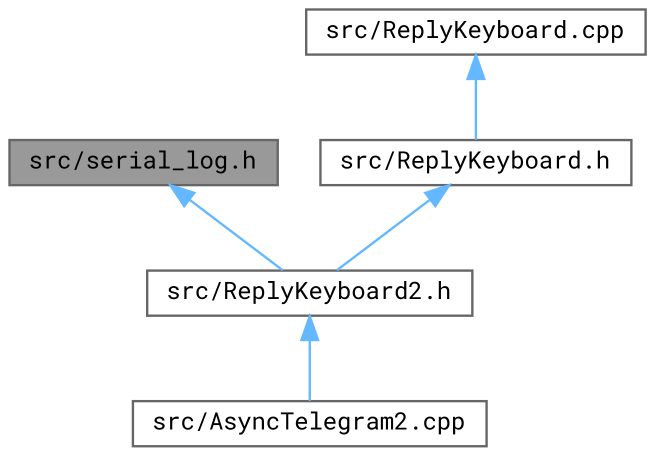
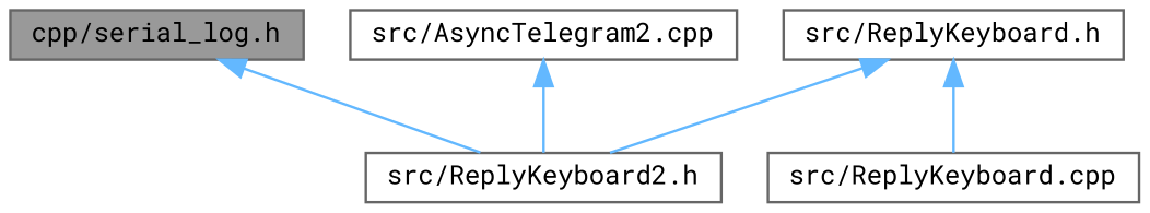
  digraph {
    fontname="Roboto Mono"
    node [color=grey40 fillcolor=white fontname="Roboto Mono" fontsize=10 shape=box style=filled]
    edge [color=steelblue1 dir=back fontname="Roboto Mono" fontsize=10 labelfontname=Helvetica labelfontsize=10 style=solid]
-   n1 [color=gray40 fillcolor=grey60 fontcolor=black height=0.2 label="src/serial_log.h" width=0.4]
+   n1 [color=gray40 fillcolor=grey60 fontcolor=black height=0.2 label="cpp/serial_log.h" width=0.4]
    n2 [height=0.2 label="src/ReplyKeyboard2.h" width=0.4]
    n3 [height=0.2 label="src/AsyncTelegram2.cpp" width=0.4]
    n4 [height=0.2 label="src/ReplyKeyboard.h" width=0.4]
    n5 [height=0.2 label="src/ReplyKeyboard.cpp" width=0.4]
    n1 -> n2
-   n2 -> n3
+   n3 -> n2
    n4 -> n2
-   n5 -> n4
+   n4 -> n5
  }
